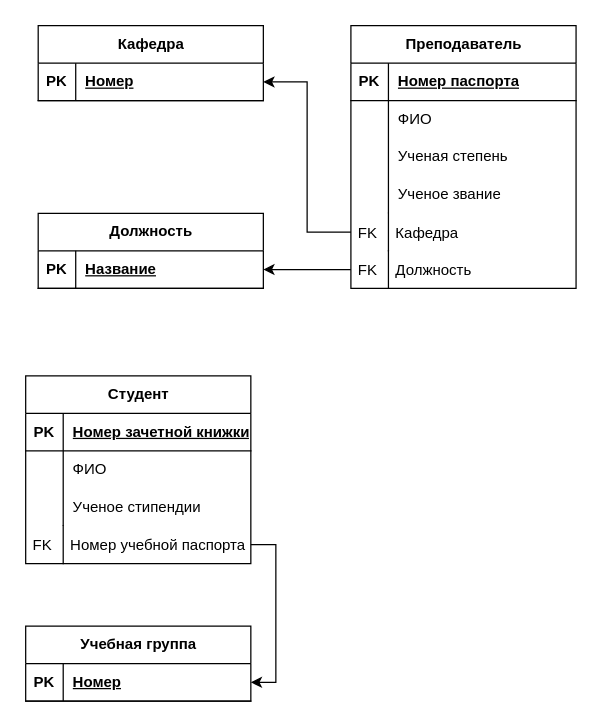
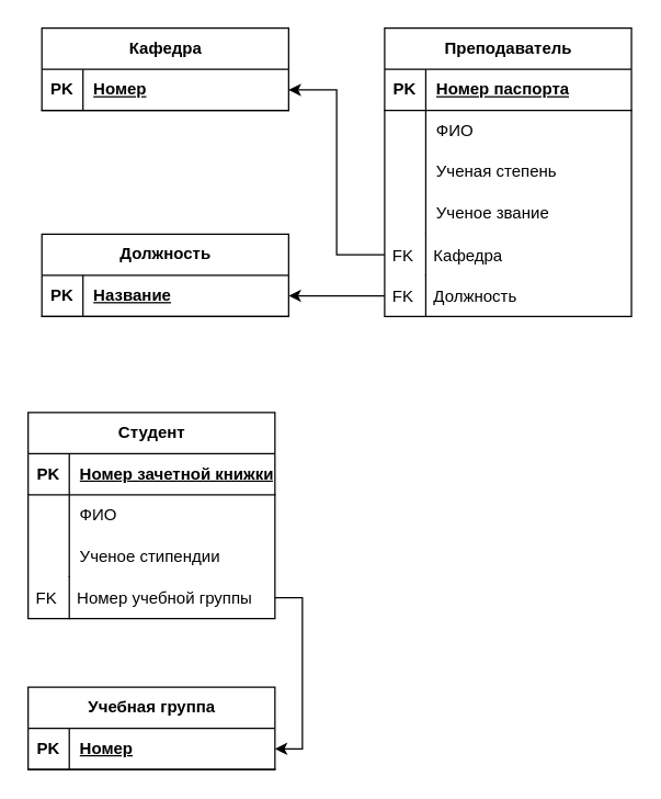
  <mxCell id="0" />
  <mxCell id="1" parent="0" />
  <mxCell id="2" value="Кафедра" style="shape=table;startSize=30;container=1;collapsible=1;childLayout=tableLayout;fixedRows=1;rowLines=0;fontStyle=1;align=center;resizeLast=1;html=1;" vertex="1" parent="1"><mxGeometry x="30" y="20" width="180" height="60" as="geometry" /></mxCell>
  <mxCell id="3" value="" style="shape=tableRow;horizontal=0;startSize=0;swimlaneHead=0;swimlaneBody=0;fillColor=none;collapsible=0;dropTarget=0;points=[[0,0.5],[1,0.5]];portConstraint=eastwest;top=0;left=0;right=0;bottom=1;" vertex="1" parent="2"><mxGeometry y="30" width="180" height="30" as="geometry" /></mxCell>
  <mxCell id="4" value="PK" style="shape=partialRectangle;connectable=0;fillColor=none;top=0;left=0;bottom=0;right=0;fontStyle=1;overflow=hidden;whiteSpace=wrap;html=1;" vertex="1" parent="3"><mxGeometry width="30" height="30" as="geometry"><mxRectangle width="30" height="30" as="alternateBounds" /></mxGeometry></mxCell>
  <mxCell id="5" value="Номер" style="shape=partialRectangle;connectable=0;fillColor=none;top=0;left=0;bottom=0;right=0;align=left;spacingLeft=6;fontStyle=5;overflow=hidden;whiteSpace=wrap;html=1;" vertex="1" parent="3"><mxGeometry x="30" width="150" height="30" as="geometry"><mxRectangle width="150" height="30" as="alternateBounds" /></mxGeometry></mxCell>
  <mxCell id="6" value="Должность" style="shape=table;startSize=30;container=1;collapsible=1;childLayout=tableLayout;fixedRows=1;rowLines=0;fontStyle=1;align=center;resizeLast=1;html=1;" vertex="1" parent="1"><mxGeometry x="30" y="170" width="180" height="60" as="geometry" /></mxCell>
  <mxCell id="7" value="" style="shape=tableRow;horizontal=0;startSize=0;swimlaneHead=0;swimlaneBody=0;fillColor=none;collapsible=0;dropTarget=0;points=[[0,0.5],[1,0.5]];portConstraint=eastwest;top=0;left=0;right=0;bottom=1;" vertex="1" parent="6"><mxGeometry y="30" width="180" height="30" as="geometry" /></mxCell>
  <mxCell id="8" value="PK" style="shape=partialRectangle;connectable=0;fillColor=none;top=0;left=0;bottom=0;right=0;fontStyle=1;overflow=hidden;whiteSpace=wrap;html=1;" vertex="1" parent="7"><mxGeometry width="30" height="30" as="geometry"><mxRectangle width="30" height="30" as="alternateBounds" /></mxGeometry></mxCell>
  <mxCell id="9" value="Название" style="shape=partialRectangle;connectable=0;fillColor=none;top=0;left=0;bottom=0;right=0;align=left;spacingLeft=6;fontStyle=5;overflow=hidden;whiteSpace=wrap;html=1;" vertex="1" parent="7"><mxGeometry x="30" width="150" height="30" as="geometry"><mxRectangle width="150" height="30" as="alternateBounds" /></mxGeometry></mxCell>
  <mxCell id="10" value="Преподаватель" style="shape=table;startSize=30;container=1;collapsible=1;childLayout=tableLayout;fixedRows=1;rowLines=0;fontStyle=1;align=center;resizeLast=1;html=1;movable=1;resizable=1;rotatable=1;deletable=1;editable=1;locked=0;connectable=1;" vertex="1" parent="1"><mxGeometry x="280" y="20" width="180" height="210" as="geometry" /></mxCell>
  <mxCell id="11" value="" style="shape=tableRow;horizontal=0;startSize=0;swimlaneHead=0;swimlaneBody=0;fillColor=none;collapsible=0;dropTarget=0;points=[[0,0.5],[1,0.5]];portConstraint=eastwest;top=0;left=0;right=0;bottom=1;" vertex="1" parent="10"><mxGeometry y="30" width="180" height="30" as="geometry" /></mxCell>
  <mxCell id="12" value="PK" style="shape=partialRectangle;connectable=0;fillColor=none;top=0;left=0;bottom=0;right=0;fontStyle=1;overflow=hidden;whiteSpace=wrap;html=1;" vertex="1" parent="11"><mxGeometry width="30" height="30" as="geometry"><mxRectangle width="30" height="30" as="alternateBounds" /></mxGeometry></mxCell>
  <mxCell id="13" value="Номер паспорта" style="shape=partialRectangle;connectable=0;fillColor=none;top=0;left=0;bottom=0;right=0;align=left;spacingLeft=6;fontStyle=5;overflow=hidden;whiteSpace=wrap;html=1;" vertex="1" parent="11"><mxGeometry x="30" width="150" height="30" as="geometry"><mxRectangle width="150" height="30" as="alternateBounds" /></mxGeometry></mxCell>
  <mxCell id="14" value="" style="shape=tableRow;horizontal=0;startSize=0;swimlaneHead=0;swimlaneBody=0;fillColor=none;collapsible=0;dropTarget=0;points=[[0,0.5],[1,0.5]];portConstraint=eastwest;top=0;left=0;right=0;bottom=0;" vertex="1" parent="10"><mxGeometry y="60" width="180" height="30" as="geometry" /></mxCell>
  <mxCell id="15" value="" style="shape=partialRectangle;connectable=0;fillColor=none;top=0;left=0;bottom=0;right=0;editable=1;overflow=hidden;whiteSpace=wrap;html=1;" vertex="1" parent="14"><mxGeometry width="30" height="30" as="geometry"><mxRectangle width="30" height="30" as="alternateBounds" /></mxGeometry></mxCell>
  <mxCell id="16" value="ФИО" style="shape=partialRectangle;connectable=0;fillColor=none;top=0;left=0;bottom=0;right=0;align=left;spacingLeft=6;overflow=hidden;whiteSpace=wrap;html=1;" vertex="1" parent="14"><mxGeometry x="30" width="150" height="30" as="geometry"><mxRectangle width="150" height="30" as="alternateBounds" /></mxGeometry></mxCell>
  <mxCell id="17" value="" style="shape=tableRow;horizontal=0;startSize=0;swimlaneHead=0;swimlaneBody=0;fillColor=none;collapsible=0;dropTarget=0;points=[[0,0.5],[1,0.5]];portConstraint=eastwest;top=0;left=0;right=0;bottom=0;" vertex="1" parent="10"><mxGeometry y="90" width="180" height="30" as="geometry" /></mxCell>
  <mxCell id="18" value="" style="shape=partialRectangle;connectable=0;fillColor=none;top=0;left=0;bottom=0;right=0;editable=1;overflow=hidden;whiteSpace=wrap;html=1;" vertex="1" parent="17"><mxGeometry width="30" height="30" as="geometry"><mxRectangle width="30" height="30" as="alternateBounds" /></mxGeometry></mxCell>
  <mxCell id="19" value="Ученая степень" style="shape=partialRectangle;connectable=0;fillColor=none;top=0;left=0;bottom=0;right=0;align=left;spacingLeft=6;overflow=hidden;whiteSpace=wrap;html=1;" vertex="1" parent="17"><mxGeometry x="30" width="150" height="30" as="geometry"><mxRectangle width="150" height="30" as="alternateBounds" /></mxGeometry></mxCell>
  <mxCell id="20" value="" style="shape=tableRow;horizontal=0;startSize=0;swimlaneHead=0;swimlaneBody=0;fillColor=none;collapsible=0;dropTarget=0;points=[[0,0.5],[1,0.5]];portConstraint=eastwest;top=0;left=0;right=0;bottom=0;" vertex="1" parent="10"><mxGeometry y="120" width="180" height="30" as="geometry" /></mxCell>
  <mxCell id="21" value="" style="shape=partialRectangle;connectable=0;fillColor=none;top=0;left=0;bottom=0;right=0;editable=1;overflow=hidden;whiteSpace=wrap;html=1;" vertex="1" parent="20"><mxGeometry width="30" height="30" as="geometry"><mxRectangle width="30" height="30" as="alternateBounds" /></mxGeometry></mxCell>
  <mxCell id="22" value="Ученое звание" style="shape=partialRectangle;connectable=0;fillColor=none;top=0;left=0;bottom=0;right=0;align=left;spacingLeft=6;overflow=hidden;whiteSpace=wrap;html=1;" vertex="1" parent="20"><mxGeometry x="30" width="150" height="30" as="geometry"><mxRectangle width="150" height="30" as="alternateBounds" /></mxGeometry></mxCell>
  <mxCell id="23" style="edgeStyle=orthogonalEdgeStyle;rounded=0;orthogonalLoop=1;jettySize=auto;html=1;exitX=0;exitY=0.5;exitDx=0;exitDy=0;entryX=1;entryY=0.5;entryDx=0;entryDy=0;fontFamily=Helvetica;fontSize=12;fontColor=default;" edge="1" parent="1" source="24" target="3"><mxGeometry relative="1" as="geometry" /></mxCell>
  <mxCell id="24" value="Кафедра" style="shape=partialRectangle;align=left;verticalAlign=middle;spacingLeft=34;rotatable=0;points=[[0,0.5],[1,0.5]];portConstraint=eastwest;dropTarget=0;shadow=0;fillColor=none;strokeColor=none;" vertex="1" parent="1"><mxGeometry x="280" y="170" width="180" height="30" as="geometry" /></mxCell>
  <mxCell id="25" value="FK" style="shape=partialRectangle;top=0;left=0;bottom=0;fillColor=none;stokeWidth=1;align=left;verticalAlign=middle;spacingLeft=4;spacingRight=4;overflow=hidden;rotatable=0;points=[];portConstraint=eastwest;part=1;" vertex="1" connectable="0" parent="24"><mxGeometry width="30" height="30" as="geometry" /></mxCell>
  <mxCell id="26" style="edgeStyle=orthogonalEdgeStyle;rounded=0;orthogonalLoop=1;jettySize=auto;html=1;exitX=0;exitY=0.5;exitDx=0;exitDy=0;entryX=1;entryY=0.5;entryDx=0;entryDy=0;fontFamily=Helvetica;fontSize=12;fontColor=default;" edge="1" parent="1" source="27" target="7"><mxGeometry relative="1" as="geometry" /></mxCell>
  <mxCell id="27" value="Должность" style="shape=partialRectangle;fillColor=none;align=left;verticalAlign=middle;strokeColor=none;spacingLeft=34;rotatable=0;points=[[0,0.5],[1,0.5]];portConstraint=eastwest;dropTarget=0;shadow=0;fontFamily=Helvetica;fontSize=12;fontColor=default;" vertex="1" parent="1"><mxGeometry x="280" y="200" width="180" height="30" as="geometry" /></mxCell>
  <mxCell id="28" value="FK" style="shape=partialRectangle;top=0;left=0;bottom=0;fillColor=none;stokeWidth=1;align=left;verticalAlign=middle;spacingLeft=4;spacingRight=4;overflow=hidden;rotatable=0;points=[];portConstraint=eastwest;part=1;shadow=0;fontFamily=Helvetica;fontSize=12;fontColor=default;" vertex="1" connectable="0" parent="27"><mxGeometry width="30" height="30" as="geometry" /></mxCell>
  <mxCell id="29" value="Студент" style="shape=table;startSize=30;container=1;collapsible=1;childLayout=tableLayout;fixedRows=1;rowLines=0;fontStyle=1;align=center;resizeLast=1;html=1;" vertex="1" parent="1"><mxGeometry x="20" y="300" width="180" height="150" as="geometry" /></mxCell>
  <mxCell id="30" value="" style="shape=tableRow;horizontal=0;startSize=0;swimlaneHead=0;swimlaneBody=0;fillColor=none;collapsible=0;dropTarget=0;points=[[0,0.5],[1,0.5]];portConstraint=eastwest;top=0;left=0;right=0;bottom=1;" vertex="1" parent="29"><mxGeometry y="30" width="180" height="30" as="geometry" /></mxCell>
  <mxCell id="31" value="PK" style="shape=partialRectangle;connectable=0;fillColor=none;top=0;left=0;bottom=0;right=0;fontStyle=1;overflow=hidden;whiteSpace=wrap;html=1;" vertex="1" parent="30"><mxGeometry width="30" height="30" as="geometry"><mxRectangle width="30" height="30" as="alternateBounds" /></mxGeometry></mxCell>
  <mxCell id="32" value="Номер зачетной книжки" style="shape=partialRectangle;connectable=0;fillColor=none;top=0;left=0;bottom=0;right=0;align=left;spacingLeft=6;fontStyle=5;overflow=hidden;whiteSpace=wrap;html=1;" vertex="1" parent="30"><mxGeometry x="30" width="150" height="30" as="geometry"><mxRectangle width="150" height="30" as="alternateBounds" /></mxGeometry></mxCell>
  <mxCell id="33" value="" style="shape=tableRow;horizontal=0;startSize=0;swimlaneHead=0;swimlaneBody=0;fillColor=none;collapsible=0;dropTarget=0;points=[[0,0.5],[1,0.5]];portConstraint=eastwest;top=0;left=0;right=0;bottom=0;" vertex="1" parent="29"><mxGeometry y="60" width="180" height="30" as="geometry" /></mxCell>
  <mxCell id="34" value="" style="shape=partialRectangle;connectable=0;fillColor=none;top=0;left=0;bottom=0;right=0;editable=1;overflow=hidden;whiteSpace=wrap;html=1;" vertex="1" parent="33"><mxGeometry width="30" height="30" as="geometry"><mxRectangle width="30" height="30" as="alternateBounds" /></mxGeometry></mxCell>
  <mxCell id="35" value="ФИО" style="shape=partialRectangle;connectable=0;fillColor=none;top=0;left=0;bottom=0;right=0;align=left;spacingLeft=6;overflow=hidden;whiteSpace=wrap;html=1;" vertex="1" parent="33"><mxGeometry x="30" width="150" height="30" as="geometry"><mxRectangle width="150" height="30" as="alternateBounds" /></mxGeometry></mxCell>
  <mxCell id="36" value="" style="shape=tableRow;horizontal=0;startSize=0;swimlaneHead=0;swimlaneBody=0;fillColor=none;collapsible=0;dropTarget=0;points=[[0,0.5],[1,0.5]];portConstraint=eastwest;top=0;left=0;right=0;bottom=0;" vertex="1" parent="29"><mxGeometry y="90" width="180" height="30" as="geometry" /></mxCell>
  <mxCell id="37" value="" style="shape=partialRectangle;connectable=0;fillColor=none;top=0;left=0;bottom=0;right=0;editable=1;overflow=hidden;whiteSpace=wrap;html=1;" vertex="1" parent="36"><mxGeometry width="30" height="30" as="geometry"><mxRectangle width="30" height="30" as="alternateBounds" /></mxGeometry></mxCell>
  <mxCell id="38" value="Ученое стипендии" style="shape=partialRectangle;connectable=0;fillColor=none;top=0;left=0;bottom=0;right=0;align=left;spacingLeft=6;overflow=hidden;whiteSpace=wrap;html=1;" vertex="1" parent="36"><mxGeometry x="30" width="150" height="30" as="geometry"><mxRectangle width="150" height="30" as="alternateBounds" /></mxGeometry></mxCell>
  <mxCell id="39" value="Учебная группа" style="shape=table;startSize=30;container=1;collapsible=1;childLayout=tableLayout;fixedRows=1;rowLines=0;fontStyle=1;align=center;resizeLast=1;html=1;" vertex="1" parent="1"><mxGeometry x="20" y="500" width="180" height="60" as="geometry" /></mxCell>
  <mxCell id="40" value="" style="shape=tableRow;horizontal=0;startSize=0;swimlaneHead=0;swimlaneBody=0;fillColor=none;collapsible=0;dropTarget=0;points=[[0,0.5],[1,0.5]];portConstraint=eastwest;top=0;left=0;right=0;bottom=1;" vertex="1" parent="39"><mxGeometry y="30" width="180" height="30" as="geometry" /></mxCell>
  <mxCell id="41" value="PK" style="shape=partialRectangle;connectable=0;fillColor=none;top=0;left=0;bottom=0;right=0;fontStyle=1;overflow=hidden;whiteSpace=wrap;html=1;" vertex="1" parent="40"><mxGeometry width="30" height="30" as="geometry"><mxRectangle width="30" height="30" as="alternateBounds" /></mxGeometry></mxCell>
  <mxCell id="42" value="Номер" style="shape=partialRectangle;connectable=0;fillColor=none;top=0;left=0;bottom=0;right=0;align=left;spacingLeft=6;fontStyle=5;overflow=hidden;whiteSpace=wrap;html=1;" vertex="1" parent="40"><mxGeometry x="30" width="150" height="30" as="geometry"><mxRectangle width="150" height="30" as="alternateBounds" /></mxGeometry></mxCell>
  <mxCell id="43" style="edgeStyle=orthogonalEdgeStyle;rounded=0;orthogonalLoop=1;jettySize=auto;html=1;entryX=1;entryY=0.5;entryDx=0;entryDy=0;fontFamily=Helvetica;fontSize=12;fontColor=default;exitX=1;exitY=0.5;exitDx=0;exitDy=0;" edge="1" parent="1" source="44" target="40"><mxGeometry relative="1" as="geometry"><Array as="points"><mxPoint x="220" y="435" /><mxPoint x="220" y="545" /></Array></mxGeometry></mxCell>
- <mxCell id="44" value="Номер учебной паспорта" style="shape=partialRectangle;fillColor=none;align=left;verticalAlign=middle;strokeColor=none;spacingLeft=34;rotatable=0;points=[[0,0.5],[1,0.5]];portConstraint=eastwest;dropTarget=0;shadow=0;fontFamily=Helvetica;fontSize=12;fontColor=default;" vertex="1" parent="1"><mxGeometry x="20" y="420" width="180" height="30" as="geometry" /></mxCell>
+ <mxCell id="44" value="Номер учебной группы" style="shape=partialRectangle;fillColor=none;align=left;verticalAlign=middle;strokeColor=none;spacingLeft=34;rotatable=0;points=[[0,0.5],[1,0.5]];portConstraint=eastwest;dropTarget=0;shadow=0;fontFamily=Helvetica;fontSize=12;fontColor=default;" vertex="1" parent="1"><mxGeometry x="20" y="420" width="180" height="30" as="geometry" /></mxCell>
  <mxCell id="45" value="FK" style="shape=partialRectangle;top=0;left=0;bottom=0;fillColor=none;stokeWidth=1;align=left;verticalAlign=middle;spacingLeft=4;spacingRight=4;overflow=hidden;rotatable=0;points=[];portConstraint=eastwest;part=1;shadow=0;fontFamily=Helvetica;fontSize=12;fontColor=default;" vertex="1" connectable="0" parent="44"><mxGeometry width="30" height="30" as="geometry" /></mxCell>
